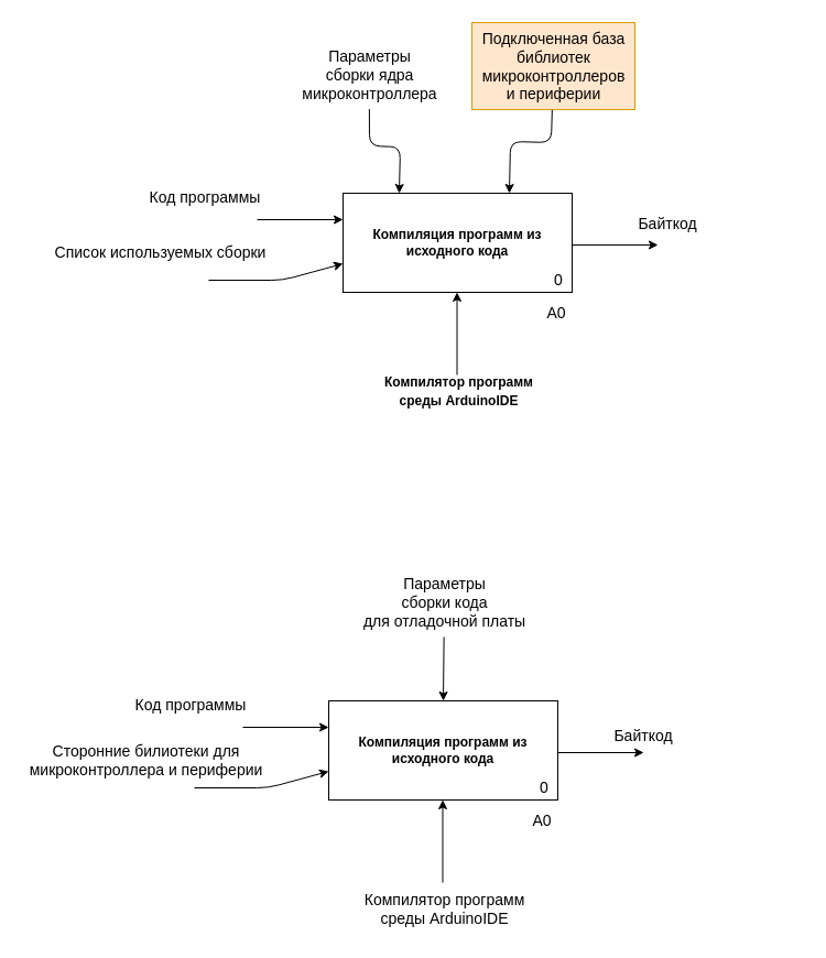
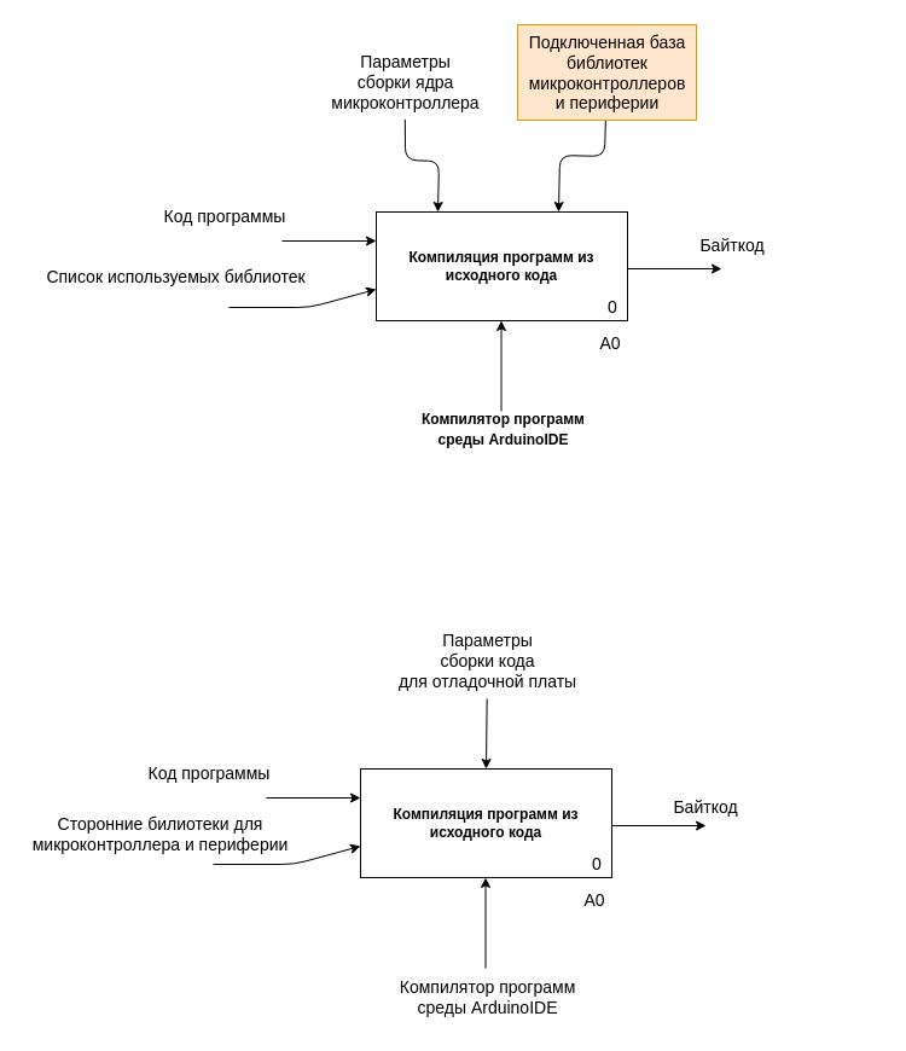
  <mxCell id="0" />
  <mxCell id="1" parent="0" />
  <mxCell id="2" value="&lt;b&gt;Компиляция программ из исходного кода&lt;br&gt;&lt;/b&gt;" style="rounded=0;whiteSpace=wrap;html=1;" parent="1" vertex="1"><mxGeometry x="311" y="175" width="208" height="90" as="geometry" /></mxCell>
  <mxCell id="3" value="" style="endArrow=classic;html=1;rounded=0;" parent="1" edge="1"><mxGeometry width="50" height="50" relative="1" as="geometry"><mxPoint x="233" y="199" as="sourcePoint" /><mxPoint x="311" y="199" as="targetPoint" /></mxGeometry></mxCell>
  <mxCell id="4" value="" style="endArrow=classic;html=1;rounded=0;" parent="1" edge="1"><mxGeometry width="50" height="50" relative="1" as="geometry"><mxPoint x="519" y="222" as="sourcePoint" /><mxPoint x="597" y="222" as="targetPoint" /></mxGeometry></mxCell>
  <mxCell id="5" value="" style="endArrow=classic;html=1;exitX=0.499;exitY=0.993;exitDx=0;exitDy=0;exitPerimeter=0;rounded=1;" parent="1" edge="1" source="11"><mxGeometry width="50" height="50" relative="1" as="geometry"><mxPoint x="362" y="100" as="sourcePoint" /><mxPoint x="362" y="175" as="targetPoint" /><Array as="points"><mxPoint x="335" y="132" /><mxPoint x="363" y="133" /></Array></mxGeometry></mxCell>
  <mxCell id="6" value="" style="endArrow=classic;html=1;rounded=1;" parent="1" edge="1" source="12"><mxGeometry width="50" height="50" relative="1" as="geometry"><mxPoint x="508" y="83" as="sourcePoint" /><mxPoint x="462" y="175" as="targetPoint" /><Array as="points"><mxPoint x="500" y="129" /><mxPoint x="463" y="128" /></Array></mxGeometry></mxCell>
  <mxCell id="7" value="&lt;span style=&quot;font-size: 14px&quot;&gt;Код программы&lt;/span&gt;" style="text;html=1;strokeColor=none;fillColor=none;align=center;verticalAlign=middle;whiteSpace=wrap;rounded=0;" parent="1" vertex="1"><mxGeometry x="110" y="152" width="152" height="54" as="geometry" /></mxCell>
  <mxCell id="8" value="&lt;font style=&quot;font-size: 14px&quot;&gt;Байткод&lt;br&gt;&lt;/font&gt;" style="text;html=1;strokeColor=none;fillColor=none;align=center;verticalAlign=middle;whiteSpace=wrap;rounded=0;" parent="1" vertex="1"><mxGeometry x="484" y="178" width="244" height="49" as="geometry" /></mxCell>
  <mxCell id="9" value="" style="endArrow=none;html=1;rounded=0;startArrow=classic;startFill=1;endFill=0;" parent="1" edge="1"><mxGeometry width="50" height="50" relative="1" as="geometry"><mxPoint x="414.5" y="265" as="sourcePoint" /><mxPoint x="414.5" y="340" as="targetPoint" /></mxGeometry></mxCell>
  <mxCell id="10" value="&lt;p style=&quot;margin-left: 0in&quot; class=&quot;western&quot;&gt;&lt;b style=&quot;font-size: 12px;&quot;&gt;Компилятор программ&lt;br&gt;среды ArduinoIDE&lt;/b&gt;&lt;br&gt;&lt;/p&gt;" style="text;html=1;align=center;verticalAlign=middle;resizable=0;points=[];autosize=1;strokeColor=none;fillColor=none;fontSize=14;imageAlign=center;" parent="1" vertex="1"><mxGeometry x="339" y="317" width="153" height="74" as="geometry" /></mxCell>
  <mxCell id="11" value="Параметры &lt;br&gt;сборки ядра &lt;br&gt;микроконтроллера" style="text;html=1;align=center;verticalAlign=middle;resizable=0;points=[];autosize=1;strokeColor=none;fillColor=none;fontSize=14;rotation=0;" parent="1" vertex="1"><mxGeometry x="265" y="37" width="140" height="62" as="geometry" /></mxCell>
  <mxCell id="12" value="Подключенная база &lt;br&gt;библиотек&lt;br&gt;микроконтроллеров &lt;br&gt;и периферии" style="text;html=1;align=center;verticalAlign=middle;resizable=0;points=[];autosize=1;fontSize=14;rotation=0;fillColor=#ffe6cc;strokeColor=#d79b00;" parent="1" vertex="1"><mxGeometry x="428" y="20" width="148" height="79" as="geometry" /></mxCell>
  <mxCell id="13" value="&lt;div&gt;0&lt;/div&gt;" style="text;html=1;strokeColor=none;fillColor=none;align=center;verticalAlign=middle;whiteSpace=wrap;rounded=0;fontSize=14;" parent="1" vertex="1"><mxGeometry x="477" y="239" width="60" height="30" as="geometry" /></mxCell>
  <mxCell id="14" value="&lt;div&gt;А0&lt;/div&gt;" style="text;html=1;strokeColor=none;fillColor=none;align=center;verticalAlign=middle;whiteSpace=wrap;rounded=0;fontSize=14;" parent="1" vertex="1"><mxGeometry x="475" y="269" width="60" height="30" as="geometry" /></mxCell>
  <mxCell id="15" value="" style="endArrow=classic;html=1;rounded=1;" parent="1" edge="1"><mxGeometry width="50" height="50" relative="1" as="geometry"><mxPoint x="189" y="254" as="sourcePoint" /><mxPoint x="311" y="239" as="targetPoint" /><Array as="points"><mxPoint x="256" y="254" /></Array></mxGeometry></mxCell>
- <mxCell id="16" value="&lt;span style=&quot;font-size: 14px;&quot;&gt;Список используемых сборки&lt;/span&gt;" style="text;html=1;strokeColor=none;fillColor=none;align=center;verticalAlign=middle;whiteSpace=wrap;rounded=0;" parent="1" vertex="1"><mxGeometry x="33" y="202" width="225" height="54" as="geometry" /></mxCell>
+ <mxCell id="16" value="&lt;span style=&quot;font-size: 14px;&quot;&gt;Список используемых библиотек&lt;/span&gt;" style="text;html=1;strokeColor=none;fillColor=none;align=center;verticalAlign=middle;whiteSpace=wrap;rounded=0;" parent="1" vertex="1"><mxGeometry x="33" y="202" width="225" height="54" as="geometry" /></mxCell>
  <mxCell id="17" value="&lt;b&gt;Компиляция программ из исходного кода&lt;br&gt;&lt;/b&gt;" style="rounded=0;whiteSpace=wrap;html=1;" vertex="1" parent="1"><mxGeometry x="298" y="636" width="208" height="90" as="geometry" /></mxCell>
  <mxCell id="18" value="" style="endArrow=classic;html=1;rounded=0;" edge="1" parent="1"><mxGeometry width="50" height="50" relative="1" as="geometry"><mxPoint x="220" y="660" as="sourcePoint" /><mxPoint x="298" y="660" as="targetPoint" /></mxGeometry></mxCell>
  <mxCell id="19" value="" style="endArrow=classic;html=1;rounded=0;" edge="1" parent="1"><mxGeometry width="50" height="50" relative="1" as="geometry"><mxPoint x="506" y="683" as="sourcePoint" /><mxPoint x="584" y="683" as="targetPoint" /></mxGeometry></mxCell>
  <mxCell id="20" value="&lt;span style=&quot;font-size: 14px&quot;&gt;Код программы&lt;/span&gt;" style="text;html=1;strokeColor=none;fillColor=none;align=center;verticalAlign=middle;whiteSpace=wrap;rounded=0;" vertex="1" parent="1"><mxGeometry x="97" y="613" width="152" height="54" as="geometry" /></mxCell>
  <mxCell id="21" value="" style="endArrow=none;html=1;rounded=0;startArrow=classic;startFill=1;endFill=0;" edge="1" parent="1"><mxGeometry width="50" height="50" relative="1" as="geometry"><mxPoint x="401.5" y="726" as="sourcePoint" /><mxPoint x="401.5" y="801" as="targetPoint" /></mxGeometry></mxCell>
  <mxCell id="22" value="Параметры &lt;br&gt;сборки кода&lt;br&gt;для отладочной платы" style="text;html=1;align=center;verticalAlign=middle;resizable=0;points=[];autosize=1;strokeColor=none;fillColor=none;fontSize=14;rotation=0;" vertex="1" parent="1"><mxGeometry x="320.5" y="516" width="165" height="62" as="geometry" /></mxCell>
  <mxCell id="23" value="&lt;div&gt;0&lt;/div&gt;" style="text;html=1;strokeColor=none;fillColor=none;align=center;verticalAlign=middle;whiteSpace=wrap;rounded=0;fontSize=14;" vertex="1" parent="1"><mxGeometry x="464" y="700" width="60" height="30" as="geometry" /></mxCell>
  <mxCell id="24" value="&lt;div&gt;А0&lt;/div&gt;" style="text;html=1;strokeColor=none;fillColor=none;align=center;verticalAlign=middle;whiteSpace=wrap;rounded=0;fontSize=14;" vertex="1" parent="1"><mxGeometry x="462" y="730" width="60" height="30" as="geometry" /></mxCell>
  <mxCell id="25" value="" style="endArrow=classic;html=1;rounded=1;" edge="1" parent="1"><mxGeometry width="50" height="50" relative="1" as="geometry"><mxPoint x="176" y="715" as="sourcePoint" /><mxPoint x="298" y="700" as="targetPoint" /><Array as="points"><mxPoint x="243" y="715" /></Array></mxGeometry></mxCell>
  <mxCell id="26" value="&lt;span style=&quot;font-size: 14px;&quot;&gt;Сторонние билиотеки для микроконтроллера и периферии&lt;/span&gt;" style="text;html=1;strokeColor=none;fillColor=none;align=center;verticalAlign=middle;whiteSpace=wrap;rounded=0;" vertex="1" parent="1"><mxGeometry x="20" y="663" width="225" height="54" as="geometry" /></mxCell>
  <mxCell id="27" value="" style="endArrow=classic;html=1;rounded=0;entryX=0.5;entryY=0;entryDx=0;entryDy=0;" edge="1" parent="1" source="22" target="17"><mxGeometry width="50" height="50" relative="1" as="geometry"><mxPoint x="230" y="670" as="sourcePoint" /><mxPoint x="308" y="670" as="targetPoint" /></mxGeometry></mxCell>
  <mxCell id="28" value="&lt;font style=&quot;font-size: 14px&quot;&gt;Байткод&lt;br&gt;&lt;/font&gt;" style="text;html=1;strokeColor=none;fillColor=none;align=center;verticalAlign=middle;whiteSpace=wrap;rounded=0;" vertex="1" parent="1"><mxGeometry x="462" y="643" width="244" height="49" as="geometry" /></mxCell>
  <mxCell id="29" value="&lt;div&gt;Компилятор программ&lt;/div&gt;&lt;div&gt;среды ArduinoIDE&lt;/div&gt;" style="text;html=1;align=center;verticalAlign=middle;resizable=0;points=[];autosize=1;strokeColor=none;fillColor=none;fontSize=14;rotation=0;" vertex="1" parent="1"><mxGeometry x="321" y="802" width="164" height="46" as="geometry" /></mxCell>
